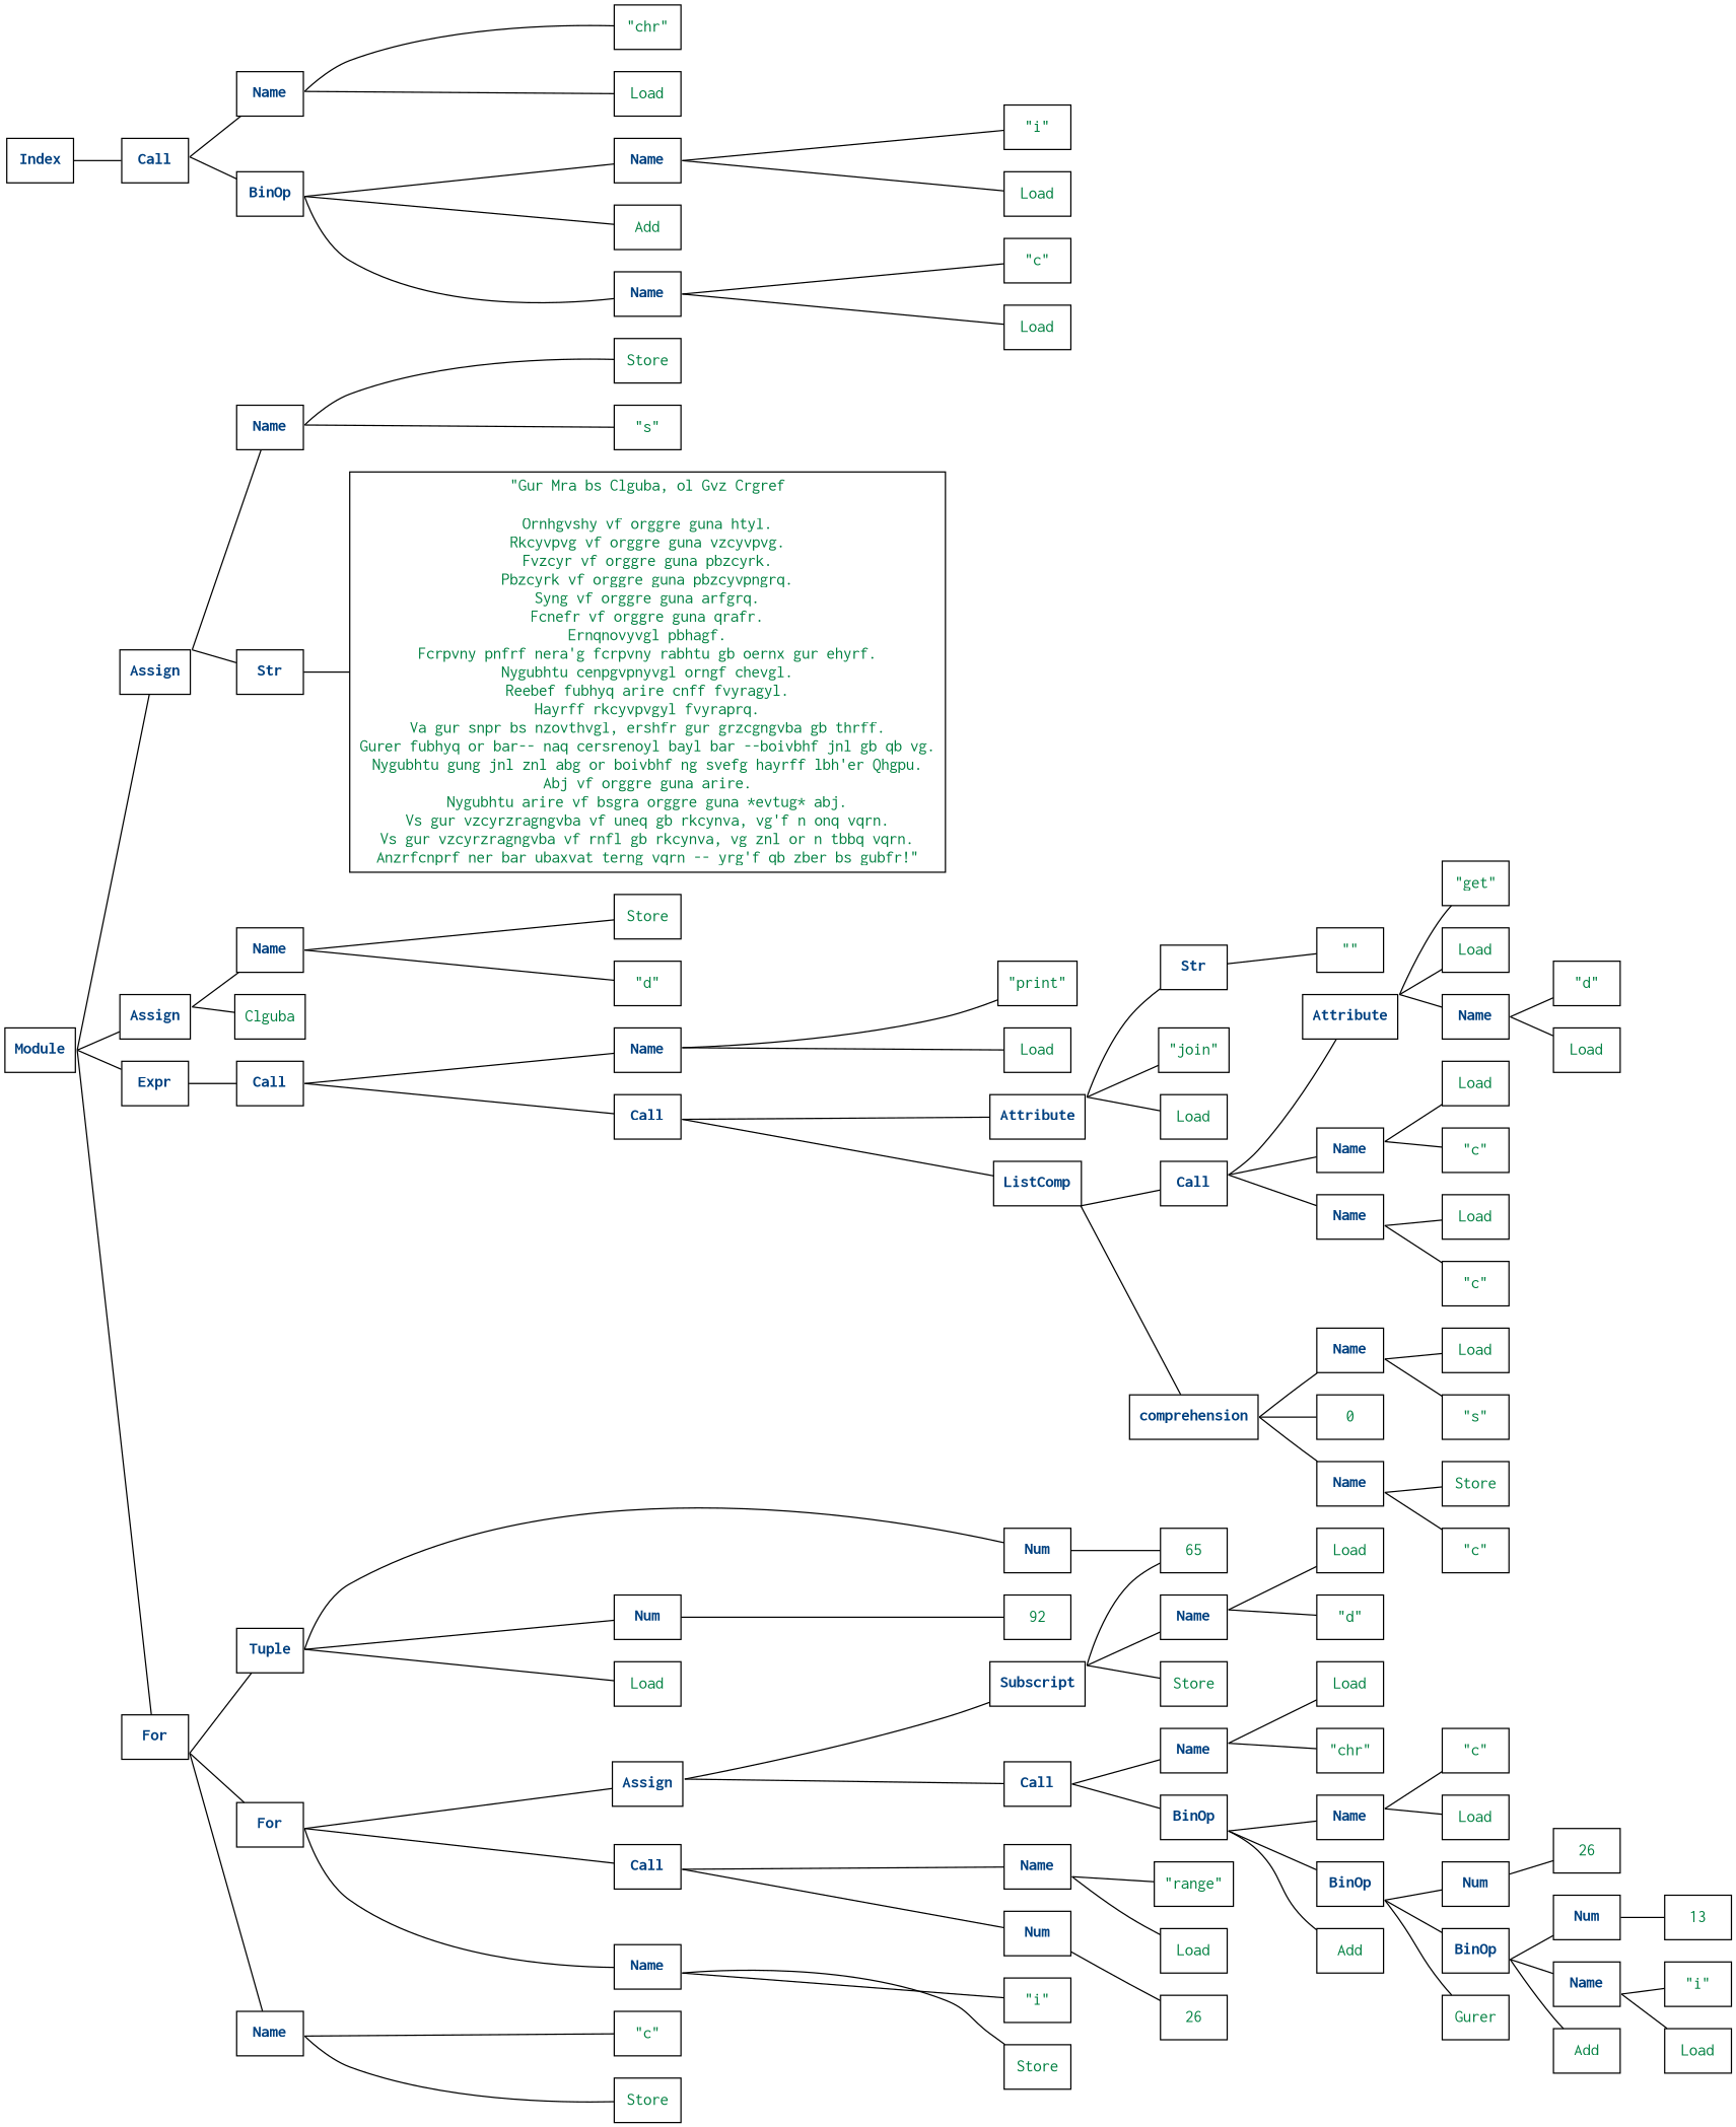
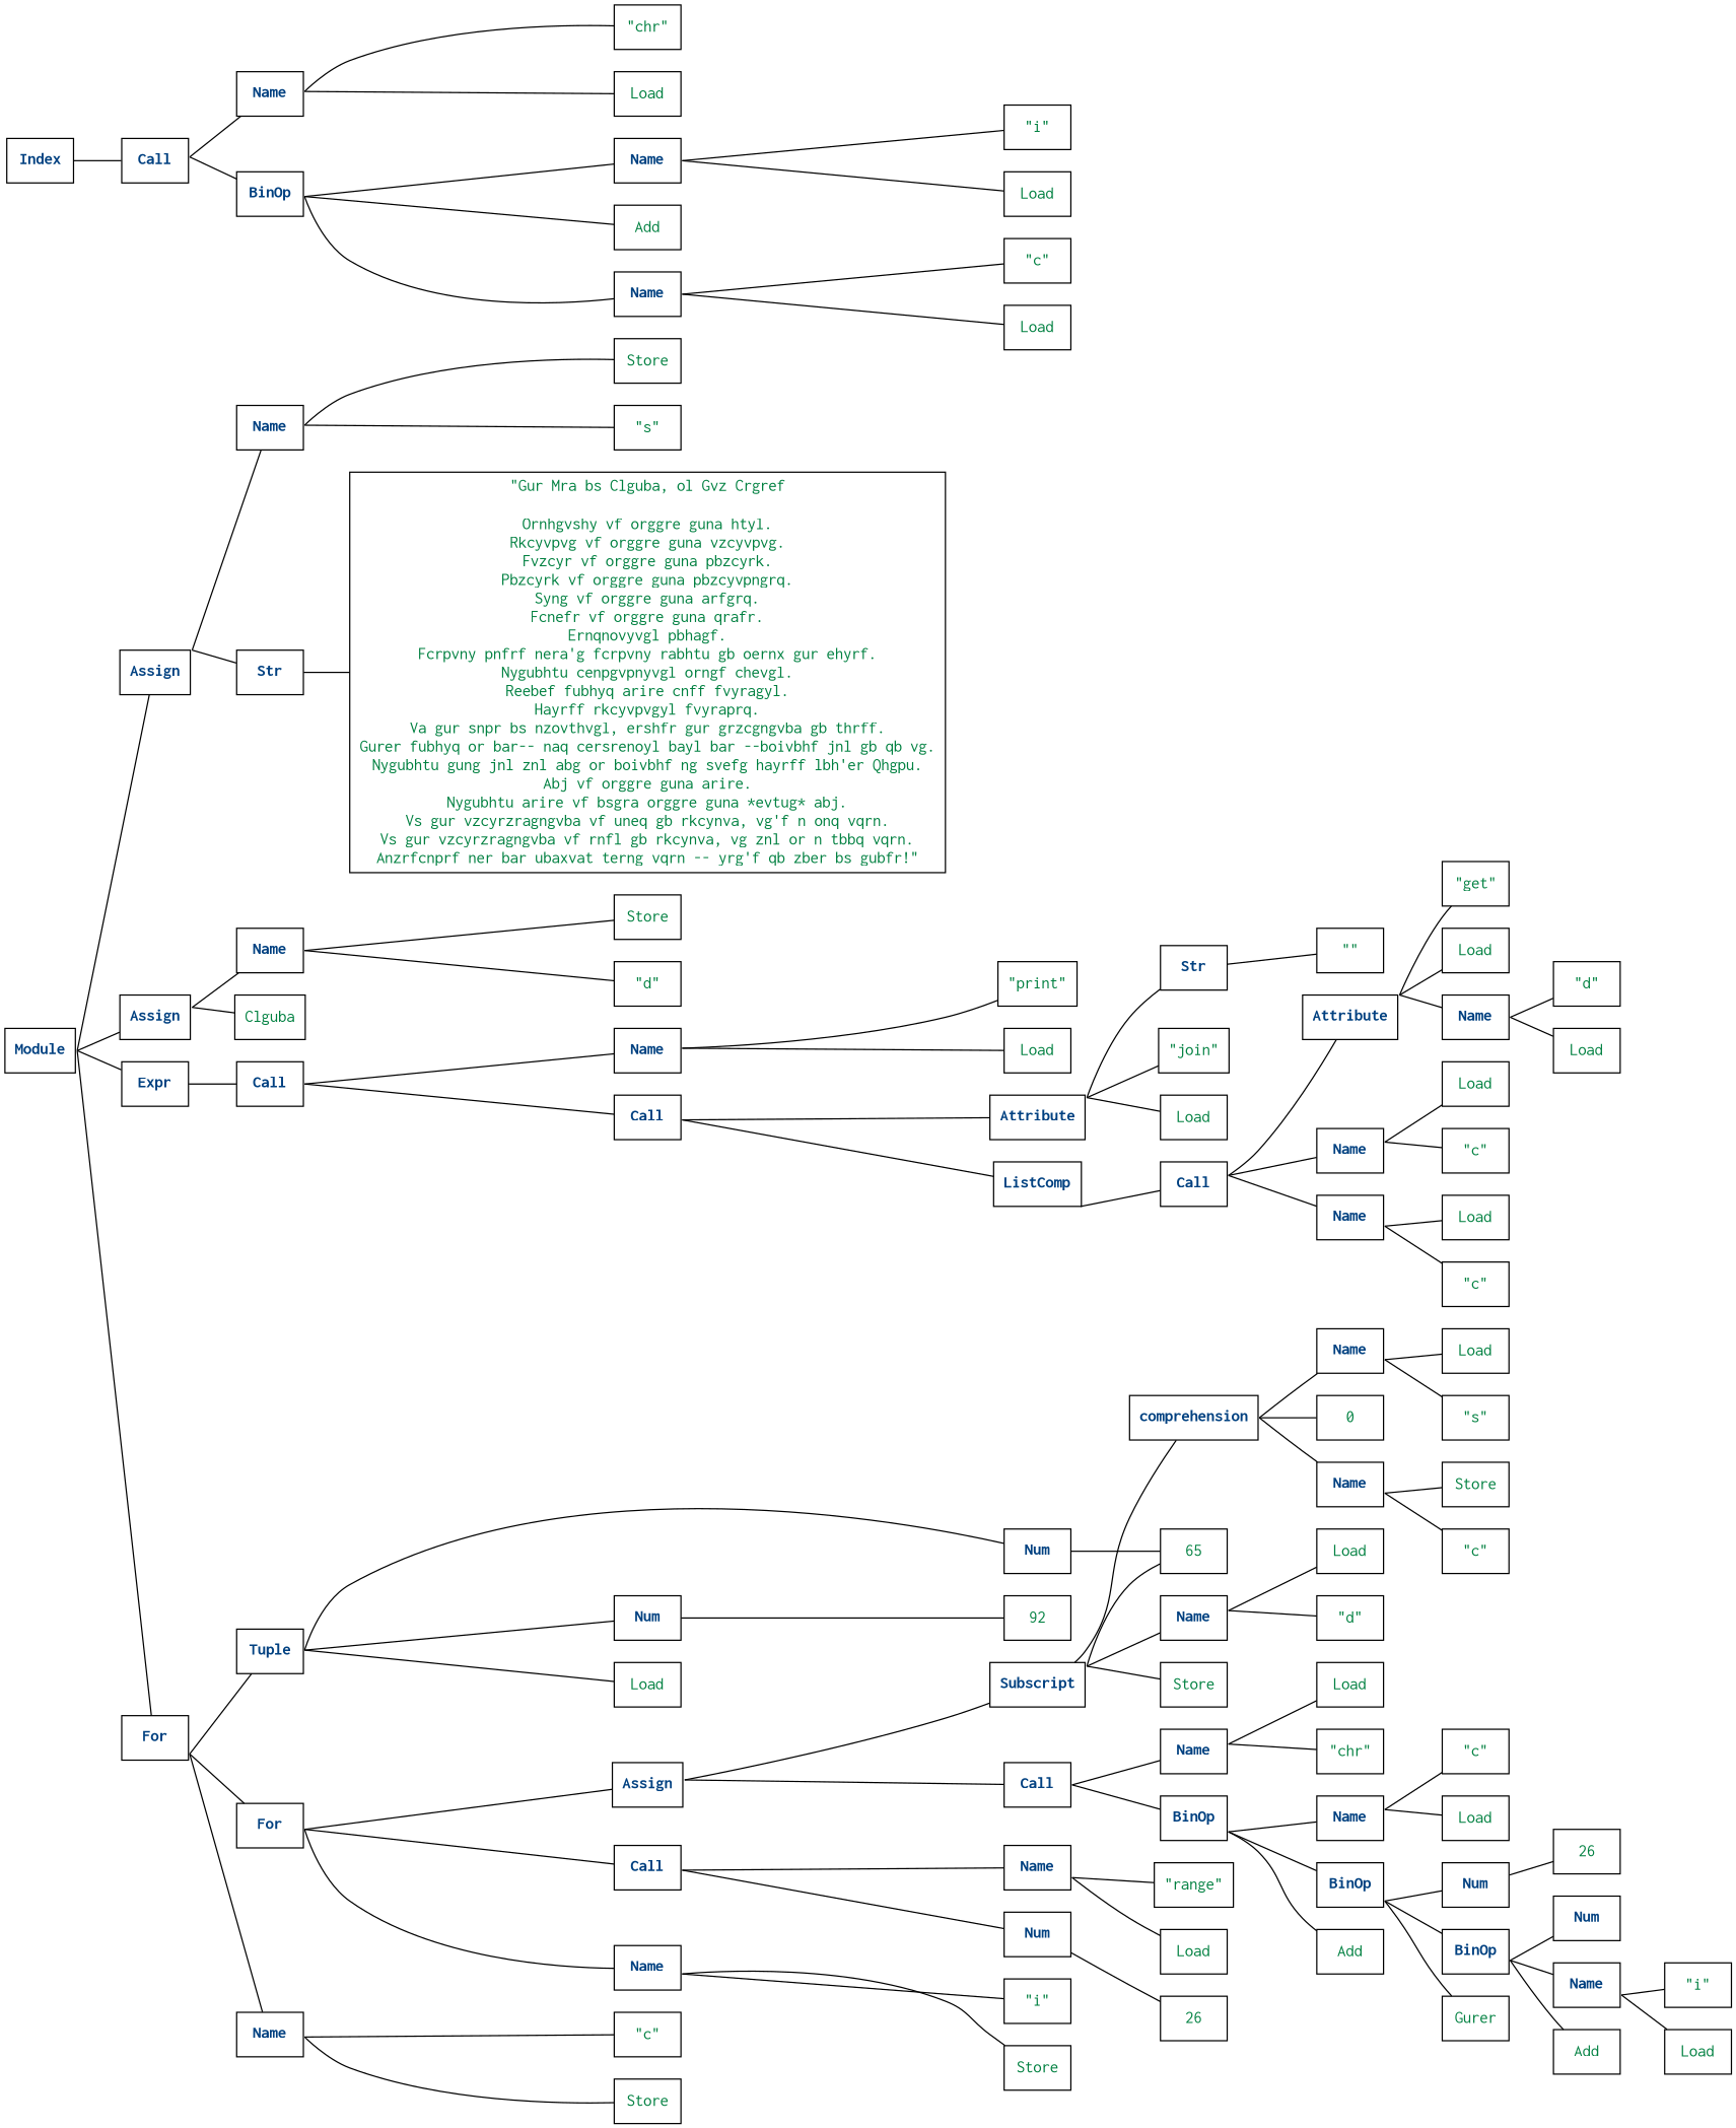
  graph {
    rankdir=LR
    node [fontcolor="#008040" fontname=courier shape=box]
    edge [sametail=t0]
    n1 [fontcolor="#004080" label=<<B>Module</B>>]
    n2 [fontcolor="#004080" label=<<B>Assign</B>>]
    n3 [fontcolor="#004080" label=<<B>Assign</B>>]
    n4 [fontcolor="#004080" label=<<B>For</B>>]
    n5 [fontcolor="#004080" label=<<B>Expr</B>>]
    n6 [fontcolor="#004080" label=<<B>Name</B>>]
    n7 [fontcolor="#004080" label=<<B>Str</B>>]
    n8 [fontcolor="#004080" label=<<B>Name</B>>]
    n9 [label=Clguba]
    n10 [fontcolor="#004080" label=<<B>Name</B>>]
    n11 [fontcolor="#004080" label=<<B>Tuple</B>>]
    n12 [fontcolor="#004080" label=<<B>For</B>>]
    n13 [fontcolor="#004080" label=<<B>Call</B>>]
    n14 [label="\"s\""]
    n15 [label=Store]
    n16 [label="\"Gur Mra bs Clguba, ol Gvz Crgref\n\nOrnhgvshy vf orggre guna htyl.\nRkcyvpvg vf orggre guna vzcyvpvg.\nFvzcyr vf orggre guna pbzcyrk.\nPbzcyrk vf orggre guna pbzcyvpngrq.\nSyng vf orggre guna arfgrq.\nFcnefr vf orggre guna qrafr.\nErnqnovyvgl pbhagf.\nFcrpvny pnfrf nera'g fcrpvny rabhtu gb oernx gur ehyrf.\nNygubhtu cenpgvpnyvgl orngf chevgl.\nReebef fubhyq arire cnff fvyragyl.\nHayrff rkcyvpvgyl fvyraprq.\nVa gur snpr bs nzovthvgl, ershfr gur grzcgngvba gb thrff.\nGurer fubhyq or bar-- naq cersrenoyl bayl bar --boivbhf jnl gb qb vg.\nNygubhtu gung jnl znl abg or boivbhf ng svefg hayrff lbh'er Qhgpu.\nAbj vf orggre guna arire.\nNygubhtu arire vf bsgra orggre guna *evtug* abj.\nVs gur vzcyrzragngvba vf uneq gb rkcynva, vg'f n onq vqrn.\nVs gur vzcyrzragngvba vf rnfl gb rkcynva, vg znl or n tbbq vqrn.\nAnzrfcnprf ner bar ubaxvat terng vqrn -- yrg'f qb zber bs gubfr!\""]
    n17 [label="\"d\""]
    n18 [label=Store]
    n19 [label="\"c\""]
    n20 [label=Store]
    n21 [fontcolor="#004080" label=<<B>Num</B>>]
    n22 [fontcolor="#004080" label=<<B>Num</B>>]
    n23 [label=Load]
    n24 [fontcolor="#004080" label=<<B>Name</B>>]
    n25 [fontcolor="#004080" label=<<B>Call</B>>]
    n26 [fontcolor="#004080" label=<<B>Assign</B>>]
    n27 [label=65]
    n28 [label=92]
    n29 [label="\"i\""]
    n30 [label=Store]
    n31 [fontcolor="#004080" label=<<B>Name</B>>]
    n32 [fontcolor="#004080" label=<<B>Num</B>>]
    n33 [fontcolor="#004080" label=<<B>Subscript</B>>]
    n34 [fontcolor="#004080" label=<<B>Call</B>>]
    n35 [label="\"range\""]
    n36 [label=Load]
    n37 [label=26]
    n38 [fontcolor="#004080" label=<<B>Name</B>>]
    n39 [label=Store]
    n40 [fontcolor="#004080" label=<<B>Name</B>>]
    n41 [fontcolor="#004080" label=<<B>BinOp</B>>]
    n42 [label="\"d\""]
    n43 [label=Load]
    n44 [fontcolor="#004080" label=<<B>Index</B>>]
    n45 [fontcolor="#004080" label=<<B>Call</B>>]
    n46 [fontcolor="#004080" label=<<B>Name</B>>]
    n47 [fontcolor="#004080" label=<<B>BinOp</B>>]
    n48 [label="\"chr\""]
    n49 [label=Load]
    n50 [fontcolor="#004080" label=<<B>Name</B>>]
    n51 [label=Add]
    n52 [fontcolor="#004080" label=<<B>Name</B>>]
    n53 [label="\"i\""]
    n54 [label=Load]
    n55 [label="\"c\""]
    n56 [label=Load]
    n57 [label="\"chr\""]
    n58 [label=Load]
    n59 [fontcolor="#004080" label=<<B>BinOp</B>>]
    n60 [label=Add]
    n61 [fontcolor="#004080" label=<<B>Name</B>>]
    n62 [fontcolor="#004080" label=<<B>BinOp</B>>]
    n63 [label=Gurer]
    n64 [fontcolor="#004080" label=<<B>Num</B>>]
    n65 [label="\"c\""]
    n66 [label=Load]
    n67 [fontcolor="#004080" label=<<B>Name</B>>]
    n68 [label=Add]
    n69 [fontcolor="#004080" label=<<B>Num</B>>]
    n70 [label=26]
    n71 [label="\"i\""]
    n72 [label=Load]
-   n73 [label=13]
    n74 [fontcolor="#004080" label=<<B>Name</B>>]
    n75 [fontcolor="#004080" label=<<B>Call</B>>]
    n76 [label="\"print\""]
    n77 [label=Load]
    n78 [fontcolor="#004080" label=<<B>Attribute</B>>]
    n79 [fontcolor="#004080" label=<<B>ListComp</B>>]
    n80 [fontcolor="#004080" label=<<B>Str</B>>]
    n81 [label="\"join\""]
    n82 [label=Load]
    n83 [fontcolor="#004080" label=<<B>Call</B>>]
    n84 [fontcolor="#004080" label=<<B>comprehension</B>>]
    n85 [label="\"\""]
    n86 [fontcolor="#004080" label=<<B>Attribute</B>>]
    n87 [fontcolor="#004080" label=<<B>Name</B>>]
    n88 [fontcolor="#004080" label=<<B>Name</B>>]
    n89 [fontcolor="#004080" label=<<B>Name</B>>]
    n90 [fontcolor="#004080" label=<<B>Name</B>>]
    n91 [label=0]
    n92 [fontcolor="#004080" label=<<B>Name</B>>]
    n93 [label="\"get\""]
    n94 [label=Load]
    n95 [label="\"c\""]
    n96 [label=Load]
    n97 [label="\"c\""]
    n98 [label=Load]
    n99 [label="\"d\""]
    n100 [label=Load]
    n101 [label="\"c\""]
    n102 [label=Store]
    n103 [label="\"s\""]
    n104 [label=Load]
    n1 -- n2
    n1 -- n3
    n1 -- n4
    n1 -- n5
    n2 -- n6 [sametail=t1]
    n2 -- n7 [sametail=t1]
    n3 -- n8 [sametail=t7]
    n3 -- n9 [sametail=t7]
    n4 -- n10 [sametail=t12]
    n4 -- n11 [sametail=t12]
    n4 -- n12 [sametail=t12]
    n5 -- n13 [sametail=t71]
    n6 -- n14 [sametail=t2]
    n6 -- n15 [sametail=t2]
    n7 -- n16 [sametail=t5]
    n8 -- n17 [sametail=t8]
    n8 -- n18 [sametail=t8]
    n10 -- n19 [sametail=t13]
    n10 -- n20 [sametail=t13]
    n11 -- n21 [sametail=t16]
    n11 -- n22 [sametail=t16]
    n11 -- n23 [sametail=t16]
    n12 -- n24 [sametail=t22]
    n12 -- n25 [sametail=t22]
    n12 -- n26 [sametail=t22]
    n13 -- n74 [sametail=t72]
    n13 -- n75 [sametail=t72]
    n21 -- n27 [sametail=t17]
    n22 -- n28 [sametail=t19]
    n24 -- n29 [sametail=t23]
    n24 -- n30 [sametail=t23]
    n25 -- n31 [sametail=t26]
    n25 -- n32 [sametail=t26]
    n26 -- n33 [sametail=t32]
    n26 -- n34 [sametail=t32]
    n31 -- n35 [sametail=t27]
    n31 -- n36 [sametail=t27]
    n32 -- n37 [sametail=t30]
    n33 -- n27 [sametail=t33]
    n33 -- n38 [sametail=t33]
    n33 -- n39 [sametail=t33]
    n34 -- n40 [sametail=t51]
    n34 -- n41 [sametail=t51]
    n38 -- n42 [sametail=t34]
    n38 -- n43 [sametail=t34]
    n40 -- n57 [sametail=t52]
    n40 -- n58 [sametail=t52]
    n41 -- n59 [sametail=t55]
    n41 -- n60 [sametail=t55]
    n41 -- n61 [sametail=t55]
    n44 -- n45 [sametail=t37]
    n45 -- n46 [sametail=t38]
    n45 -- n47 [sametail=t38]
    n46 -- n48 [sametail=t39]
    n46 -- n49 [sametail=t39]
    n47 -- n50 [sametail=t42]
    n47 -- n51 [sametail=t42]
    n47 -- n52 [sametail=t42]
    n50 -- n53 [sametail=t43]
    n50 -- n54 [sametail=t43]
    n52 -- n55 [sametail=t47]
    n52 -- n56 [sametail=t47]
    n59 -- n62 [sametail=t56]
    n59 -- n63 [sametail=t56]
    n59 -- n64 [sametail=t56]
    n61 -- n65 [sametail=t68]
    n61 -- n66 [sametail=t68]
    n62 -- n67 [sametail=t57]
    n62 -- n68 [sametail=t57]
    n62 -- n69 [sametail=t57]
    n64 -- n70 [sametail=t65]
    n67 -- n71 [sametail=t58]
    n67 -- n72 [sametail=t58]
-   n69 -- n73 [sametail=t62]
    n74 -- n76 [sametail=t73]
    n74 -- n77 [sametail=t73]
    n75 -- n78 [sametail=t76]
    n75 -- n79 [sametail=t76]
    n78 -- n80 [sametail=t77]
    n78 -- n81 [sametail=t77]
    n78 -- n82 [sametail=t77]
    n79 -- n83 [sametail=t82]
-   n79 -- n84 [sametail=t82]
+   n33 -- n84 [sametail=t82]
    n80 -- n85 [sametail=t78]
    n83 -- n86 [sametail=t83]
    n83 -- n87 [sametail=t83]
    n83 -- n88 [sametail=t83]
    n84 -- n89 [sametail=t96]
    n84 -- n90 [sametail=t96]
    n84 -- n91 [sametail=t96]
    n86 -- n92 [sametail=t84]
    n86 -- n93 [sametail=t84]
    n86 -- n94 [sametail=t84]
    n87 -- n95 [sametail=t90]
    n87 -- n96 [sametail=t90]
    n88 -- n97 [sametail=t93]
    n88 -- n98 [sametail=t93]
    n89 -- n101 [sametail=t97]
    n89 -- n102 [sametail=t97]
    n90 -- n103 [sametail=t100]
    n90 -- n104 [sametail=t100]
    n92 -- n99 [sametail=t85]
    n92 -- n100 [sametail=t85]
  }
